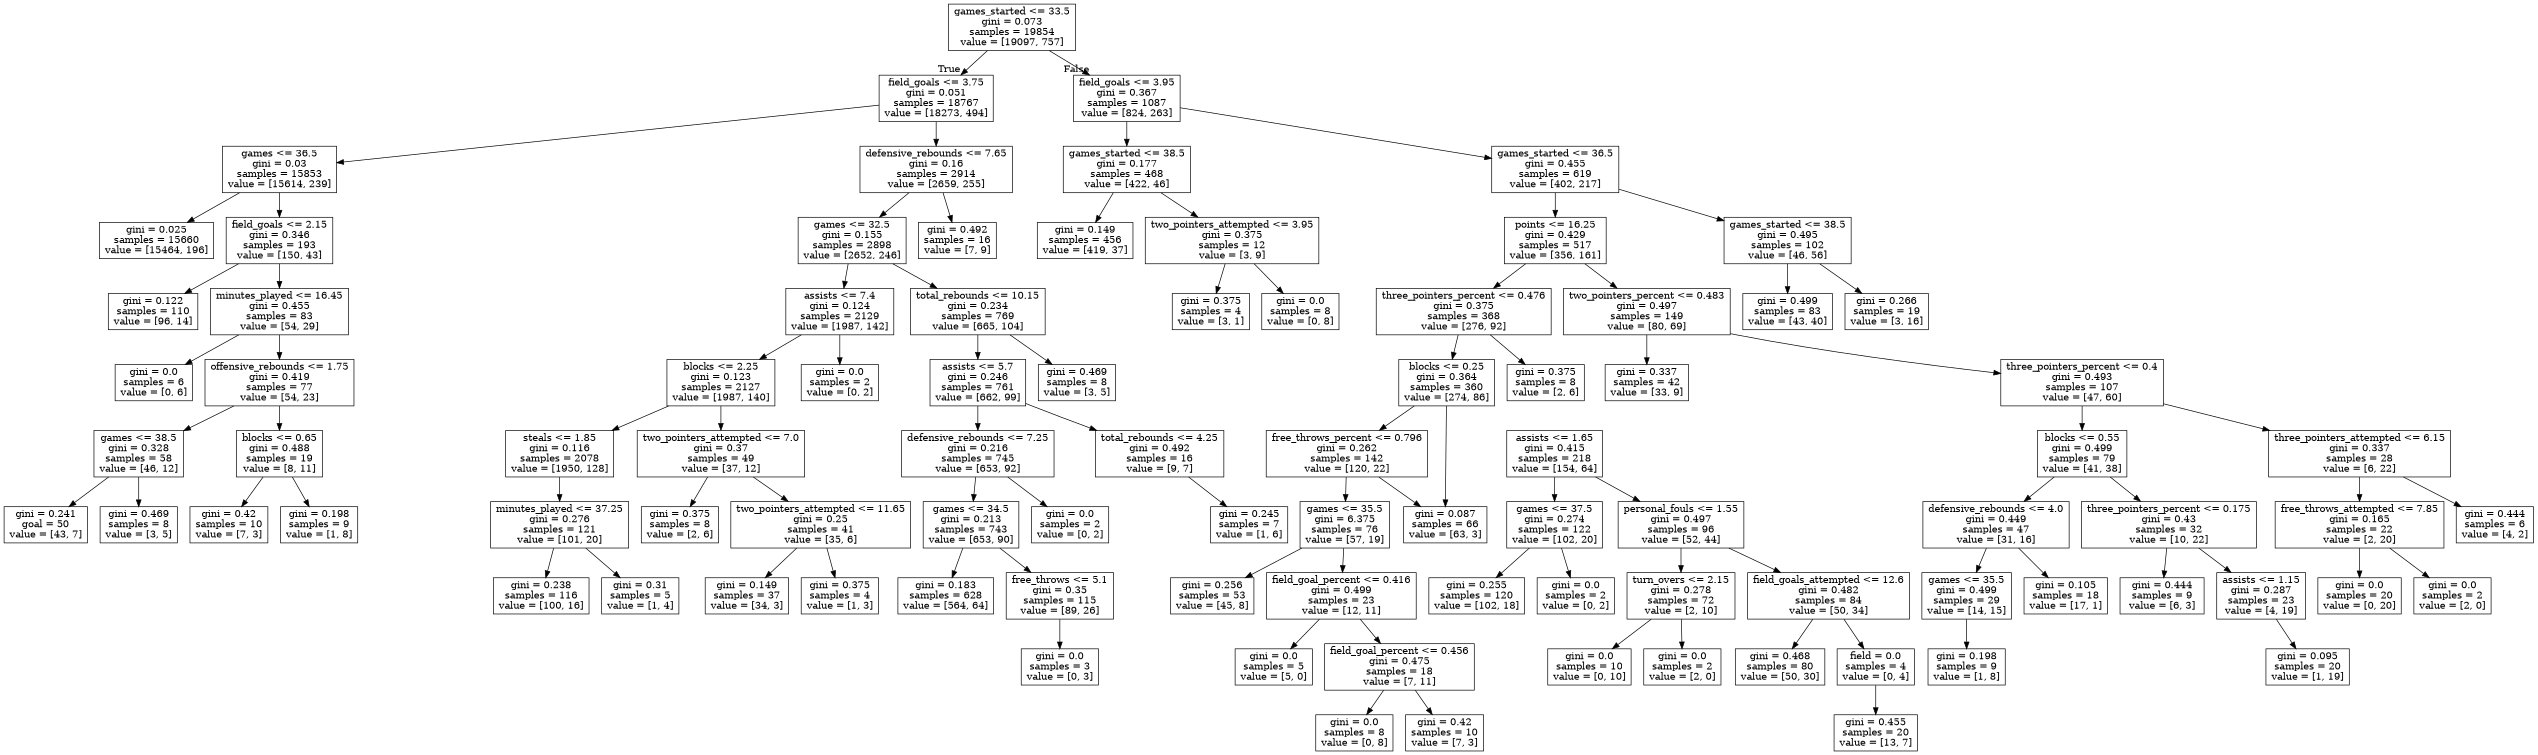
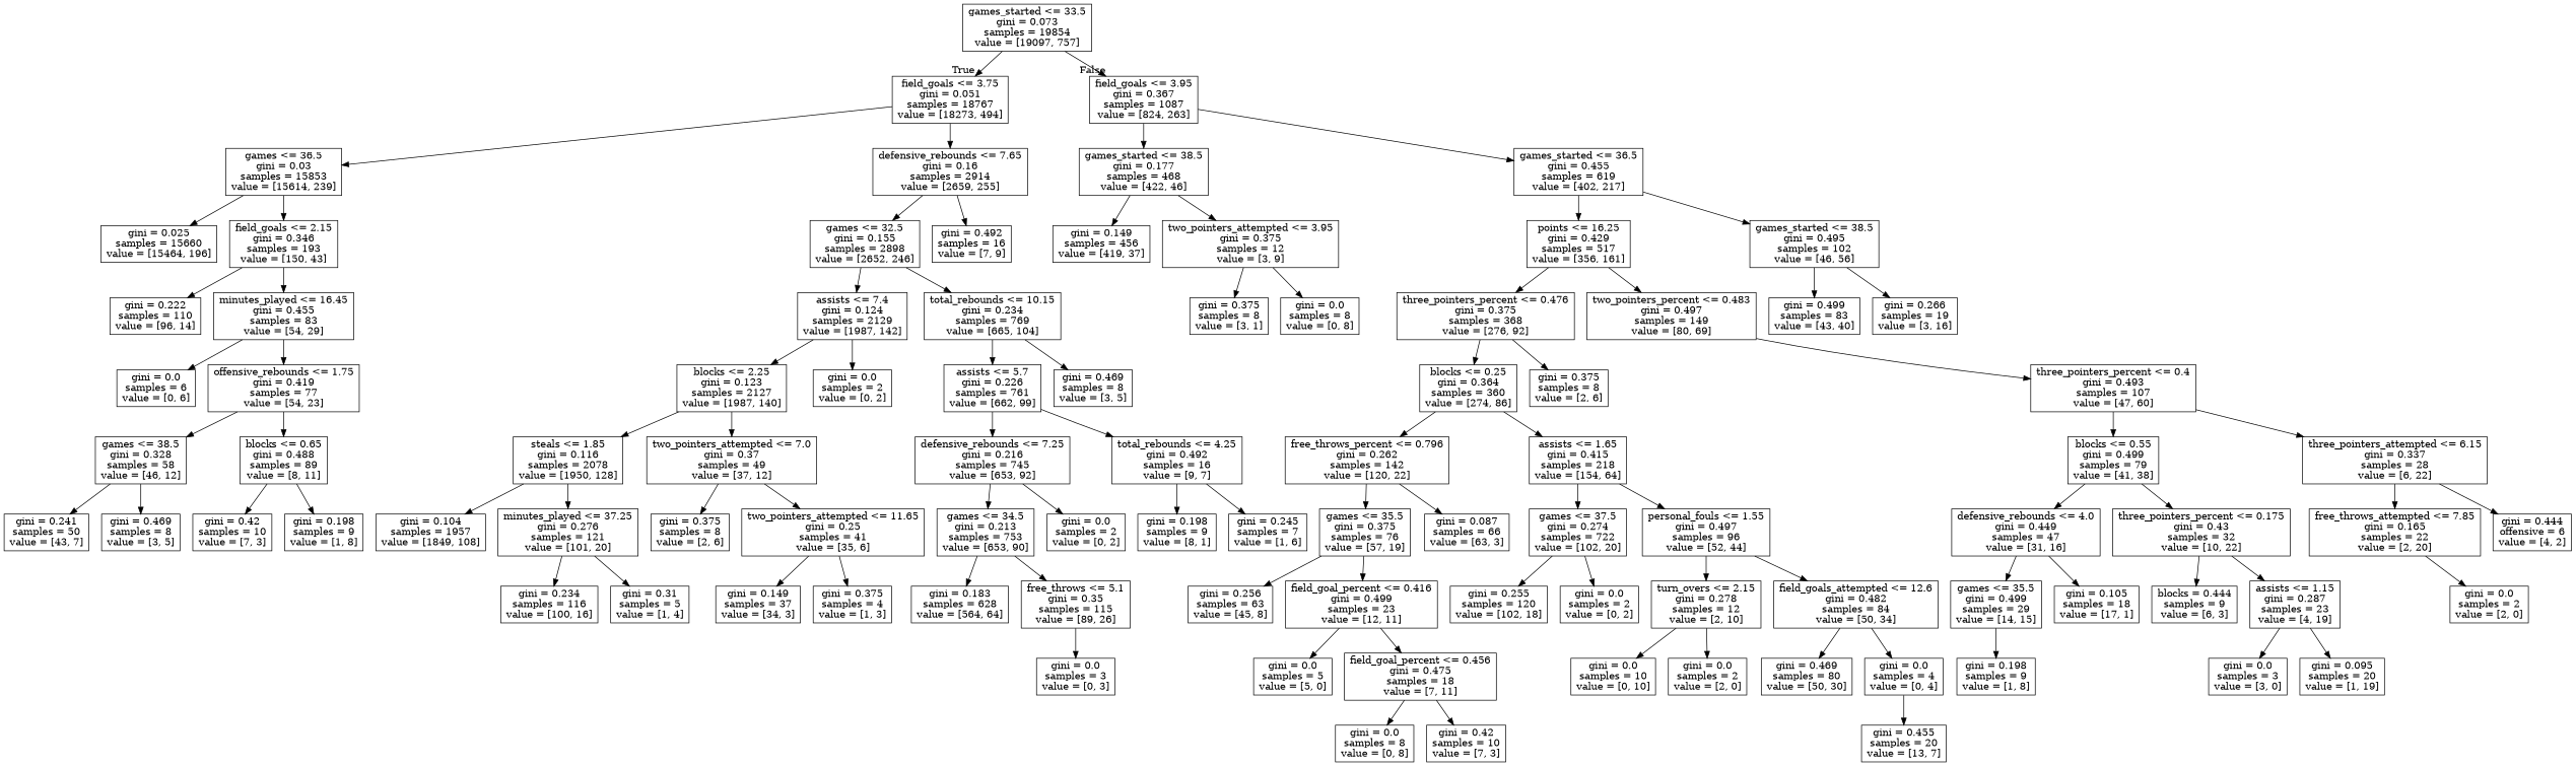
  digraph {
    node [shape=box]
    n1 [label="games_started <= 33.5\ngini = 0.073\nsamples = 19854\nvalue = [19097, 757]"]
    n2 [label="field_goals <= 3.75\ngini = 0.051\nsamples = 18767\nvalue = [18273, 494]"]
    n3 [label="field_goals <= 3.95\ngini = 0.367\nsamples = 1087\nvalue = [824, 263]"]
    n4 [label="games <= 36.5\ngini = 0.03\nsamples = 15853\nvalue = [15614, 239]"]
    n5 [label="defensive_rebounds <= 7.65\ngini = 0.16\nsamples = 2914\nvalue = [2659, 255]"]
    n6 [label="games_started <= 38.5\ngini = 0.177\nsamples = 468\nvalue = [422, 46]"]
    n7 [label="games_started <= 36.5\ngini = 0.455\nsamples = 619\nvalue = [402, 217]"]
    n8 [label="gini = 0.025\nsamples = 15660\nvalue = [15464, 196]"]
    n9 [label="field_goals <= 2.15\ngini = 0.346\nsamples = 193\nvalue = [150, 43]"]
    n10 [label="games <= 32.5\ngini = 0.155\nsamples = 2898\nvalue = [2652, 246]"]
    n11 [label="gini = 0.492\nsamples = 16\nvalue = [7, 9]"]
-   n12 [label="gini = 0.122\nsamples = 110\nvalue = [96, 14]"]
+   n12 [label="gini = 0.222\nsamples = 110\nvalue = [96, 14]"]
    n13 [label="minutes_played <= 16.45\ngini = 0.455\nsamples = 83\nvalue = [54, 29]"]
    n14 [label="gini = 0.0\nsamples = 6\nvalue = [0, 6]"]
    n15 [label="offensive_rebounds <= 1.75\ngini = 0.419\nsamples = 77\nvalue = [54, 23]"]
    n16 [label="games <= 38.5\ngini = 0.328\nsamples = 58\nvalue = [46, 12]"]
-   n17 [label="blocks <= 0.65\ngini = 0.488\nsamples = 19\nvalue = [8, 11]"]
-   n18 [label="gini = 0.241\ngoal = 50\nvalue = [43, 7]"]
+   n17 [label="blocks <= 0.65\ngini = 0.488\nsamples = 89\nvalue = [8, 11]"]
+   n18 [label="gini = 0.241\nsamples = 50\nvalue = [43, 7]"]
    n19 [label="gini = 0.469\nsamples = 8\nvalue = [3, 5]"]
    n20 [label="gini = 0.42\nsamples = 10\nvalue = [7, 3]"]
    n21 [label="gini = 0.198\nsamples = 9\nvalue = [1, 8]"]
    n22 [label="assists <= 7.4\ngini = 0.124\nsamples = 2129\nvalue = [1987, 142]"]
    n23 [label="total_rebounds <= 10.15\ngini = 0.234\nsamples = 769\nvalue = [665, 104]"]
    n24 [label="blocks <= 2.25\ngini = 0.123\nsamples = 2127\nvalue = [1987, 140]"]
    n25 [label="gini = 0.0\nsamples = 2\nvalue = [0, 2]"]
-   n26 [label="assists <= 5.7\ngini = 0.246\nsamples = 761\nvalue = [662, 99]"]
+   n26 [label="assists <= 5.7\ngini = 0.226\nsamples = 761\nvalue = [662, 99]"]
    n27 [label="gini = 0.469\nsamples = 8\nvalue = [3, 5]"]
    n28 [label="steals <= 1.85\ngini = 0.116\nsamples = 2078\nvalue = [1950, 128]"]
    n29 [label="two_pointers_attempted <= 7.0\ngini = 0.37\nsamples = 49\nvalue = [37, 12]"]
+   n30 [label="gini = 0.104\nsamples = 1957\nvalue = [1849, 108]"]
    n31 [label="minutes_played <= 37.25\ngini = 0.276\nsamples = 121\nvalue = [101, 20]"]
    n32 [label="gini = 0.375\nsamples = 8\nvalue = [2, 6]"]
    n33 [label="two_pointers_attempted <= 11.65\ngini = 0.25\nsamples = 41\nvalue = [35, 6]"]
-   n34 [label="gini = 0.238\nsamples = 116\nvalue = [100, 16]"]
+   n34 [label="gini = 0.234\nsamples = 116\nvalue = [100, 16]"]
    n35 [label="gini = 0.31\nsamples = 5\nvalue = [1, 4]"]
    n36 [label="gini = 0.149\nsamples = 37\nvalue = [34, 3]"]
    n37 [label="gini = 0.375\nsamples = 4\nvalue = [1, 3]"]
    n38 [label="defensive_rebounds <= 7.25\ngini = 0.216\nsamples = 745\nvalue = [653, 92]"]
    n39 [label="total_rebounds <= 4.25\ngini = 0.492\nsamples = 16\nvalue = [9, 7]"]
-   n40 [label="games <= 34.5\ngini = 0.213\nsamples = 743\nvalue = [653, 90]"]
+   n40 [label="games <= 34.5\ngini = 0.213\nsamples = 753\nvalue = [653, 90]"]
    n41 [label="gini = 0.0\nsamples = 2\nvalue = [0, 2]"]
+   n42 [label="gini = 0.198\nsamples = 9\nvalue = [8, 1]"]
    n43 [label="gini = 0.245\nsamples = 7\nvalue = [1, 6]"]
    n44 [label="gini = 0.183\nsamples = 628\nvalue = [564, 64]"]
    n45 [label="free_throws <= 5.1\ngini = 0.35\nsamples = 115\nvalue = [89, 26]"]
    n46 [label="gini = 0.0\nsamples = 3\nvalue = [0, 3]"]
    n47 [label="gini = 0.149\nsamples = 456\nvalue = [419, 37]"]
    n48 [label="two_pointers_attempted <= 3.95\ngini = 0.375\nsamples = 12\nvalue = [3, 9]"]
    n49 [label="points <= 16.25\ngini = 0.429\nsamples = 517\nvalue = [356, 161]"]
    n50 [label="games_started <= 38.5\ngini = 0.495\nsamples = 102\nvalue = [46, 56]"]
-   n51 [label="gini = 0.375\nsamples = 4\nvalue = [3, 1]"]
+   n51 [label="gini = 0.375\nsamples = 8\nvalue = [3, 1]"]
    n52 [label="gini = 0.0\nsamples = 8\nvalue = [0, 8]"]
    n53 [label="three_pointers_percent <= 0.476\ngini = 0.375\nsamples = 368\nvalue = [276, 92]"]
    n54 [label="two_pointers_percent <= 0.483\ngini = 0.497\nsamples = 149\nvalue = [80, 69]"]
    n55 [label="gini = 0.499\nsamples = 83\nvalue = [43, 40]"]
    n56 [label="gini = 0.266\nsamples = 19\nvalue = [3, 16]"]
    n57 [label="blocks <= 0.25\ngini = 0.364\nsamples = 360\nvalue = [274, 86]"]
    n58 [label="gini = 0.375\nsamples = 8\nvalue = [2, 6]"]
-   n59 [label="gini = 0.337\nsamples = 42\nvalue = [33, 9]"]
    n60 [label="three_pointers_percent <= 0.4\ngini = 0.493\nsamples = 107\nvalue = [47, 60]"]
    n61 [label="free_throws_percent <= 0.796\ngini = 0.262\nsamples = 142\nvalue = [120, 22]"]
    n62 [label="assists <= 1.65\ngini = 0.415\nsamples = 218\nvalue = [154, 64]"]
-   n63 [label="games <= 35.5\ngini = 6.375\nsamples = 76\nvalue = [57, 19]"]
+   n63 [label="games <= 35.5\ngini = 0.375\nsamples = 76\nvalue = [57, 19]"]
    n64 [label="gini = 0.087\nsamples = 66\nvalue = [63, 3]"]
-   n65 [label="games <= 37.5\ngini = 0.274\nsamples = 122\nvalue = [102, 20]"]
+   n65 [label="games <= 37.5\ngini = 0.274\nsamples = 722\nvalue = [102, 20]"]
    n66 [label="personal_fouls <= 1.55\ngini = 0.497\nsamples = 96\nvalue = [52, 44]"]
-   n67 [label="gini = 0.256\nsamples = 53\nvalue = [45, 8]"]
+   n67 [label="gini = 0.256\nsamples = 63\nvalue = [45, 8]"]
    n68 [label="field_goal_percent <= 0.416\ngini = 0.499\nsamples = 23\nvalue = [12, 11]"]
    n69 [label="gini = 0.0\nsamples = 5\nvalue = [5, 0]"]
    n70 [label="field_goal_percent <= 0.456\ngini = 0.475\nsamples = 18\nvalue = [7, 11]"]
    n71 [label="gini = 0.0\nsamples = 8\nvalue = [0, 8]"]
    n72 [label="gini = 0.42\nsamples = 10\nvalue = [7, 3]"]
    n73 [label="gini = 0.255\nsamples = 120\nvalue = [102, 18]"]
    n74 [label="gini = 0.0\nsamples = 2\nvalue = [0, 2]"]
-   n75 [label="turn_overs <= 2.15\ngini = 0.278\nsamples = 72\nvalue = [2, 10]"]
+   n75 [label="turn_overs <= 2.15\ngini = 0.278\nsamples = 12\nvalue = [2, 10]"]
    n76 [label="field_goals_attempted <= 12.6\ngini = 0.482\nsamples = 84\nvalue = [50, 34]"]
    n77 [label="gini = 0.0\nsamples = 10\nvalue = [0, 10]"]
    n78 [label="gini = 0.0\nsamples = 2\nvalue = [2, 0]"]
-   n79 [label="gini = 0.468\nsamples = 80\nvalue = [50, 30]"]
-   n80 [label="field = 0.0\nsamples = 4\nvalue = [0, 4]"]
+   n79 [label="gini = 0.469\nsamples = 80\nvalue = [50, 30]"]
+   n80 [label="gini = 0.0\nsamples = 4\nvalue = [0, 4]"]
    n81 [label="gini = 0.455\nsamples = 20\nvalue = [13, 7]"]
    n82 [label="blocks <= 0.55\ngini = 0.499\nsamples = 79\nvalue = [41, 38]"]
    n83 [label="three_pointers_attempted <= 6.15\ngini = 0.337\nsamples = 28\nvalue = [6, 22]"]
    n84 [label="defensive_rebounds <= 4.0\ngini = 0.449\nsamples = 47\nvalue = [31, 16]"]
    n85 [label="three_pointers_percent <= 0.175\ngini = 0.43\nsamples = 32\nvalue = [10, 22]"]
    n86 [label="free_throws_attempted <= 7.85\ngini = 0.165\nsamples = 22\nvalue = [2, 20]"]
-   n87 [label="gini = 0.444\nsamples = 6\nvalue = [4, 2]"]
+   n87 [label="gini = 0.444\noffensive = 6\nvalue = [4, 2]"]
    n88 [label="games <= 35.5\ngini = 0.499\nsamples = 29\nvalue = [14, 15]"]
    n89 [label="gini = 0.105\nsamples = 18\nvalue = [17, 1]"]
-   n90 [label="gini = 0.444\nsamples = 9\nvalue = [6, 3]"]
+   n90 [label="blocks = 0.444\nsamples = 9\nvalue = [6, 3]"]
    n91 [label="assists <= 1.15\ngini = 0.287\nsamples = 23\nvalue = [4, 19]"]
    n92 [label="gini = 0.198\nsamples = 9\nvalue = [1, 8]"]
+   n93 [label="gini = 0.0\nsamples = 3\nvalue = [3, 0]"]
    n94 [label="gini = 0.095\nsamples = 20\nvalue = [1, 19]"]
-   n95 [label="gini = 0.0\nsamples = 20\nvalue = [0, 20]"]
    n96 [label="gini = 0.0\nsamples = 2\nvalue = [2, 0]"]
    n1 -> n2 [headlabel=True labelangle=45 labeldistance=2.5]
    n1 -> n3 [headlabel=False labelangle=-45 labeldistance=2.5]
    n2 -> n4
    n2 -> n5
    n3 -> n6
    n3 -> n7
    n4 -> n8
    n4 -> n9
    n5 -> n10
    n5 -> n11
    n6 -> n47
    n6 -> n48
    n7 -> n49
    n7 -> n50
    n9 -> n12
    n9 -> n13
    n10 -> n22
    n10 -> n23
    n13 -> n14
    n13 -> n15
    n15 -> n16
    n15 -> n17
    n16 -> n18
    n16 -> n19
    n17 -> n20
    n17 -> n21
    n22 -> n24
    n22 -> n25
    n23 -> n26
    n23 -> n27
    n24 -> n28
    n24 -> n29
    n26 -> n38
    n26 -> n39
+   n28 -> n30
    n28 -> n31
    n29 -> n32
    n29 -> n33
    n31 -> n34
    n31 -> n35
    n33 -> n36
    n33 -> n37
    n38 -> n40
    n38 -> n41
+   n39 -> n42
    n39 -> n43
    n40 -> n44
    n40 -> n45
    n45 -> n46
    n48 -> n51
    n48 -> n52
    n49 -> n53
    n49 -> n54
    n50 -> n55
    n50 -> n56
    n53 -> n57
    n53 -> n58
-   n54 -> n59
    n54 -> n60
    n57 -> n61
-   n57 -> n64
+   n57 -> n62
    n60 -> n82
    n60 -> n83
    n61 -> n63
    n61 -> n64
    n62 -> n65
    n62 -> n66
    n63 -> n67
    n63 -> n68
    n65 -> n73
    n65 -> n74
    n66 -> n75
    n66 -> n76
    n68 -> n69
    n68 -> n70
    n70 -> n71
    n70 -> n72
    n75 -> n77
    n75 -> n78
    n76 -> n79
    n76 -> n80
    n80 -> n81
    n82 -> n84
    n82 -> n85
    n83 -> n86
    n83 -> n87
    n84 -> n88
    n84 -> n89
    n85 -> n90
    n85 -> n91
-   n86 -> n95
    n86 -> n96
    n88 -> n92
+   n91 -> n93
    n91 -> n94
  }
